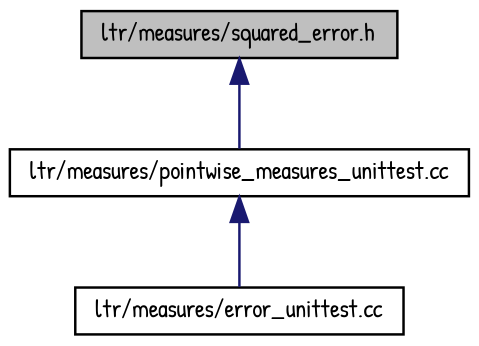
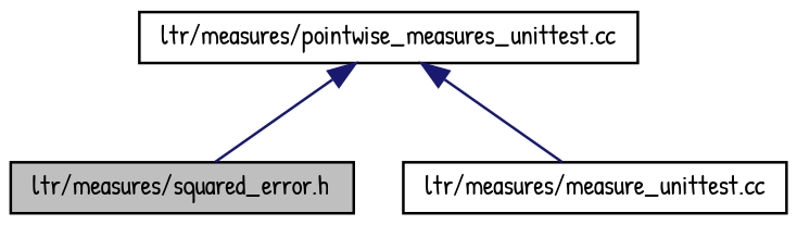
  digraph {
    fontname="Patrick Hand"
    node [color=black fillcolor=white fontname="Patrick Hand" fontsize=10 shape=record style=filled]
    edge [color=midnightblue dir=back fontname="Patrick Hand" fontsize=10 labelfontname=Helvetica labelfontsize=10 style=solid]
    n1 [fillcolor=grey75 fontcolor=black height=0.2 label="ltr/measures/squared_error.h" width=0.4]
    n2 [height=0.2 label="ltr/measures/pointwise_measures_unittest.cc" width=0.4]
-   n3 [height=0.2 label="ltr/measures/error_unittest.cc" width=0.4]
-   n1 -> n2
+   n3 [height=0.2 label="ltr/measures/measure_unittest.cc" width=0.4]
+   n2 -> n1
    n2 -> n3
  }
